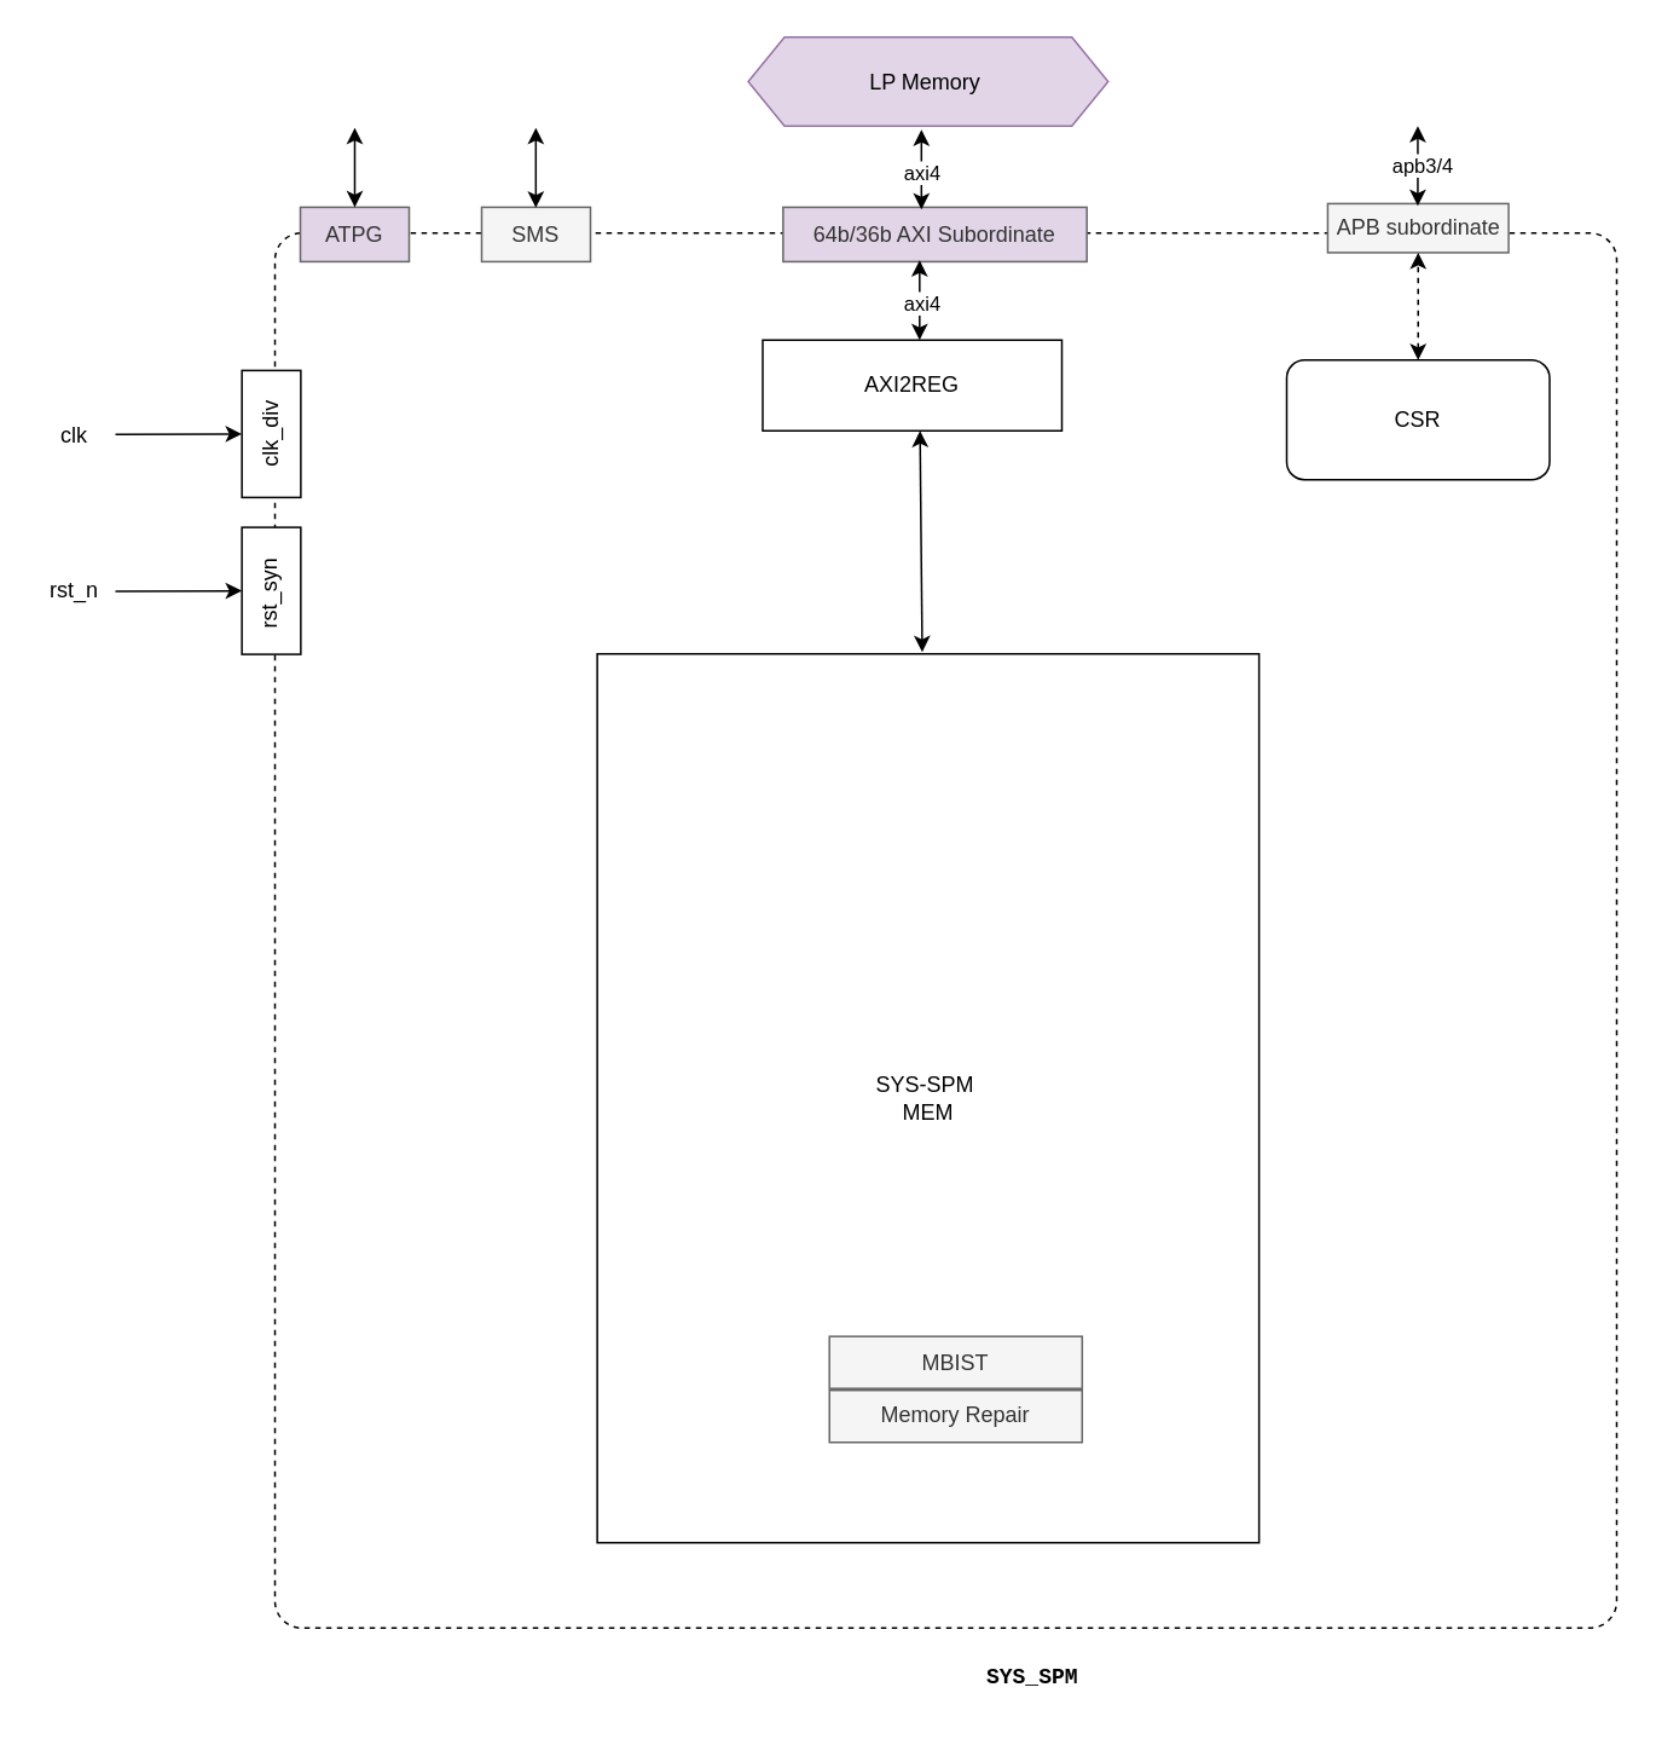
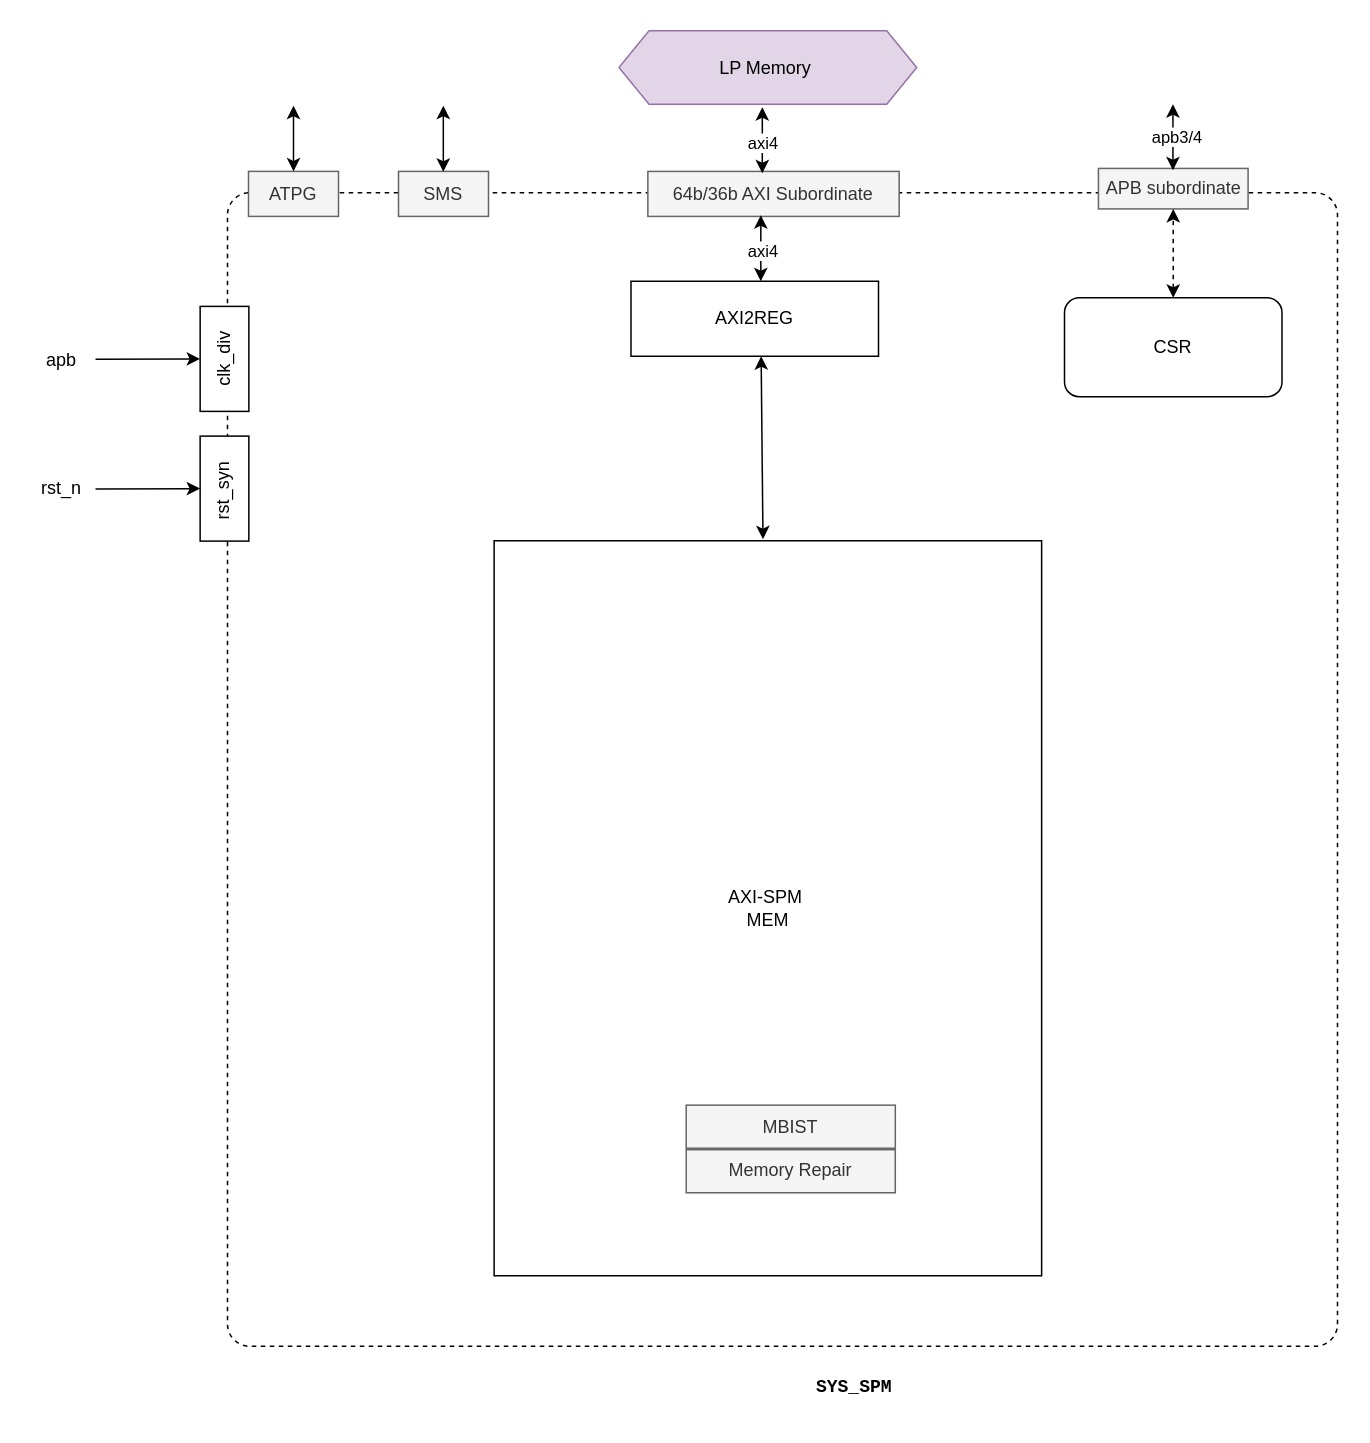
  <mxCell id="0" />
  <mxCell id="1" parent="0" />
  <mxCell id="2" value="" style="rounded=1;whiteSpace=wrap;html=1;dashed=1;align=center;verticalAlign=middle;arcSize=2;" vertex="1" parent="1"><mxGeometry x="151" y="128" width="740" height="769" as="geometry" /></mxCell>
- <mxCell id="3" value="64b/36b AXI Subordinate" style="rounded=0;whiteSpace=wrap;html=1;horizontal=0;fillColor=#e1d5e7;strokeColor=#666666;rotation=90;fontColor=#333333;" vertex="1" parent="1"><mxGeometry x="500" y="45.01" width="30" height="167.53" as="geometry" /></mxCell>
+ <mxCell id="3" value="64b/36b AXI Subordinate" style="rounded=0;whiteSpace=wrap;html=1;horizontal=0;fillColor=#f5f5f5;strokeColor=#666666;rotation=90;fontColor=#333333;" vertex="1" parent="1"><mxGeometry x="500" y="45.01" width="30" height="167.53" as="geometry" /></mxCell>
  <mxCell id="4" value="rst_n" style="text;html=1;align=center;verticalAlign=middle;resizable=0;points=[];autosize=1;strokeColor=none;fillColor=none;fontColor=#000000;" vertex="1" parent="1"><mxGeometry x="20" y="315.24" width="40" height="20" as="geometry" /></mxCell>
- <mxCell id="5" value="clk" style="text;html=1;align=center;verticalAlign=middle;resizable=0;points=[];autosize=1;strokeColor=none;fillColor=none;fontColor=#000000;" vertex="1" parent="1"><mxGeometry x="25" y="230" width="30" height="20" as="geometry" /></mxCell>
+ <mxCell id="5" value="apb" style="text;html=1;align=center;verticalAlign=middle;resizable=0;points=[];autosize=1;strokeColor=none;fillColor=none;fontColor=#000000;" vertex="1" parent="1"><mxGeometry x="25" y="230" width="30" height="20" as="geometry" /></mxCell>
  <mxCell id="6" value="SMS" style="rounded=0;whiteSpace=wrap;html=1;horizontal=0;fillColor=#f5f5f5;strokeColor=#666666;rotation=90;fontColor=#333333;" vertex="1" parent="1"><mxGeometry x="280" y="98.77" width="30" height="60" as="geometry" /></mxCell>
- <mxCell id="7" value="ATPG" style="rounded=0;whiteSpace=wrap;html=1;horizontal=0;fillColor=#e1d5e7;strokeColor=#666666;rotation=90;fontColor=#333333;" vertex="1" parent="1"><mxGeometry x="180" y="98.77" width="30" height="60" as="geometry" /></mxCell>
+ <mxCell id="7" value="ATPG" style="rounded=0;whiteSpace=wrap;html=1;horizontal=0;fillColor=#f5f5f5;strokeColor=#666666;rotation=90;fontColor=#333333;" vertex="1" parent="1"><mxGeometry x="180" y="98.77" width="30" height="60" as="geometry" /></mxCell>
  <mxCell id="8" value="" style="endArrow=classic;html=1;rounded=0;fontColor=#000000;startArrow=classic;startFill=1;exitX=0;exitY=0.5;exitDx=0;exitDy=0;" edge="1" parent="1" source="7"><mxGeometry width="50" height="50" relative="1" as="geometry"><mxPoint x="190" y="110" as="sourcePoint" /><mxPoint x="195" y="70" as="targetPoint" /></mxGeometry></mxCell>
  <mxCell id="9" value="" style="endArrow=classic;html=1;rounded=0;fontColor=#000000;startArrow=classic;startFill=1;exitX=0;exitY=0.5;exitDx=0;exitDy=0;" edge="1" parent="1"><mxGeometry width="50" height="50" relative="1" as="geometry"><mxPoint x="294.88" y="114" as="sourcePoint" /><mxPoint x="294.88" y="70" as="targetPoint" /></mxGeometry></mxCell>
  <mxCell id="10" value="clk_div" style="whiteSpace=wrap;html=1;rotation=-90;" vertex="1" parent="1"><mxGeometry x="114" y="222.53" width="70" height="32.47" as="geometry" /></mxCell>
  <mxCell id="11" value="" style="endArrow=classic;html=1;rounded=0;fontColor=#000000;entryX=0.5;entryY=0;entryDx=0;entryDy=0;" edge="1" parent="1" target="10"><mxGeometry width="50" height="50" relative="1" as="geometry"><mxPoint x="63" y="239" as="sourcePoint" /><mxPoint x="-106" y="314" as="targetPoint" /></mxGeometry></mxCell>
  <mxCell id="12" value="" style="endArrow=classic;html=1;rounded=0;fontColor=#000000;startArrow=classic;startFill=1;exitX=0;exitY=0.5;exitDx=0;exitDy=0;" edge="1" parent="1"><mxGeometry width="50" height="50" relative="1" as="geometry"><mxPoint x="507.54" y="115.01" as="sourcePoint" /><mxPoint x="507.54" y="71.01" as="targetPoint" /></mxGeometry></mxCell>
  <mxCell id="13" value="axi4" style="edgeLabel;html=1;align=center;verticalAlign=middle;resizable=0;points=[];" vertex="1" connectable="0" parent="12"><mxGeometry x="-0.049" relative="1" as="geometry"><mxPoint as="offset" /></mxGeometry></mxCell>
  <mxCell id="14" value="" style="endArrow=classic;html=1;rounded=0;fontColor=#000000;startArrow=classic;startFill=1;exitX=0;exitY=0.5;exitDx=0;exitDy=0;" edge="1" parent="1"><mxGeometry width="50" height="50" relative="1" as="geometry"><mxPoint x="506.54" y="187" as="sourcePoint" /><mxPoint x="506.54" y="143" as="targetPoint" /></mxGeometry></mxCell>
  <mxCell id="15" value="axi4" style="edgeLabel;html=1;align=center;verticalAlign=middle;resizable=0;points=[];" vertex="1" connectable="0" parent="14"><mxGeometry x="-0.034" y="-1" relative="1" as="geometry"><mxPoint as="offset" /></mxGeometry></mxCell>
  <mxCell id="16" value="&lt;b&gt;SYS_SPM&lt;/b&gt;" style="text;html=1;strokeColor=none;fillColor=none;align=center;verticalAlign=middle;whiteSpace=wrap;rounded=0;fontFamily=Courier New;" vertex="1" parent="1"><mxGeometry x="539" y="910" width="60" height="30" as="geometry" /></mxCell>
  <mxCell id="17" value="APB subordinate" style="rounded=0;whiteSpace=wrap;html=1;horizontal=0;fillColor=#f5f5f5;strokeColor=#666666;rotation=90;fontColor=#333333;" vertex="1" parent="1"><mxGeometry x="768" y="75.39" width="27" height="99.77" as="geometry" /></mxCell>
  <mxCell id="18" value="" style="endArrow=classic;html=1;rounded=0;fontColor=#000000;startArrow=classic;startFill=1;exitX=0;exitY=0.5;exitDx=0;exitDy=0;" edge="1" parent="1"><mxGeometry width="50" height="50" relative="1" as="geometry"><mxPoint x="781.3" y="113" as="sourcePoint" /><mxPoint x="781.3" y="69" as="targetPoint" /></mxGeometry></mxCell>
  <mxCell id="19" value="apb3/4" style="edgeLabel;html=1;align=center;verticalAlign=middle;resizable=0;points=[];" connectable="0" vertex="1" parent="18"><mxGeometry x="0.023" y="-2" relative="1" as="geometry"><mxPoint as="offset" /></mxGeometry></mxCell>
  <mxCell id="20" value="rst_syn&amp;nbsp;" style="whiteSpace=wrap;html=1;rotation=-90;" vertex="1" parent="1"><mxGeometry x="114" y="309" width="70" height="32.47" as="geometry" /></mxCell>
  <mxCell id="21" value="" style="endArrow=classic;html=1;rounded=0;fontColor=#000000;entryX=0.5;entryY=0;entryDx=0;entryDy=0;" edge="1" parent="1" target="20"><mxGeometry width="50" height="50" relative="1" as="geometry"><mxPoint x="63" y="325.47" as="sourcePoint" /><mxPoint x="-106" y="400.47" as="targetPoint" /></mxGeometry></mxCell>
  <mxCell id="22" value="CSR" style="whiteSpace=wrap;html=1;rounded=1;" vertex="1" parent="1"><mxGeometry x="709" y="198" width="145" height="66" as="geometry" /></mxCell>
  <mxCell id="23" value="" style="endArrow=classic;html=1;rounded=0;fontColor=#000000;startArrow=classic;startFill=1;exitX=0.5;exitY=0;exitDx=0;exitDy=0;entryX=1;entryY=0.5;entryDx=0;entryDy=0;dashed=1;" edge="1" parent="1" source="22" target="17"><mxGeometry width="50" height="50" relative="1" as="geometry"><mxPoint x="748" y="183" as="sourcePoint" /><mxPoint x="748" y="139" as="targetPoint" /></mxGeometry></mxCell>
  <mxCell id="24" value="LP Memory&amp;nbsp;&lt;br&gt;" style="shape=hexagon;perimeter=hexagonPerimeter2;whiteSpace=wrap;html=1;fixedSize=1;fillColor=#e1d5e7;strokeColor=#9673a6;" vertex="1" parent="1"><mxGeometry x="412" y="20" width="198.5" height="49" as="geometry" /></mxCell>
  <mxCell id="25" value="AXI2REG" style="whiteSpace=wrap;html=1;" vertex="1" parent="1"><mxGeometry x="420" y="187" width="165" height="50" as="geometry" /></mxCell>
- <mxCell id="26" value="SYS-SPM&amp;nbsp;&lt;br&gt;MEM" style="whiteSpace=wrap;html=1;" vertex="1" parent="1"><mxGeometry x="328.75" y="360" width="365" height="490" as="geometry" /></mxCell>
+ <mxCell id="26" value="AXI-SPM&amp;nbsp;&lt;br&gt;MEM" style="whiteSpace=wrap;html=1;" vertex="1" parent="1"><mxGeometry x="328.75" y="360" width="365" height="490" as="geometry" /></mxCell>
  <mxCell id="27" value="MBIST" style="rounded=0;whiteSpace=wrap;html=1;horizontal=0;fillColor=#f5f5f5;strokeColor=#666666;rotation=90;fontColor=#333333;" vertex="1" parent="1"><mxGeometry x="512.15" y="680.92" width="28.7" height="139.41" as="geometry" /></mxCell>
  <mxCell id="28" value="Memory Repair" style="rounded=0;whiteSpace=wrap;html=1;horizontal=0;fillColor=#f5f5f5;strokeColor=#666666;rotation=90;fontColor=#333333;" vertex="1" parent="1"><mxGeometry x="512.15" y="710.63" width="28.7" height="139.37" as="geometry" /></mxCell>
  <mxCell id="29" value="" style="endArrow=classic;html=1;rounded=0;fontColor=#000000;startArrow=classic;startFill=1;entryX=1;entryY=0.5;entryDx=0;entryDy=0;" edge="1" parent="1"><mxGeometry width="50" height="50" relative="1" as="geometry"><mxPoint x="508" y="359" as="sourcePoint" /><mxPoint x="506.75" y="237" as="targetPoint" /></mxGeometry></mxCell>
